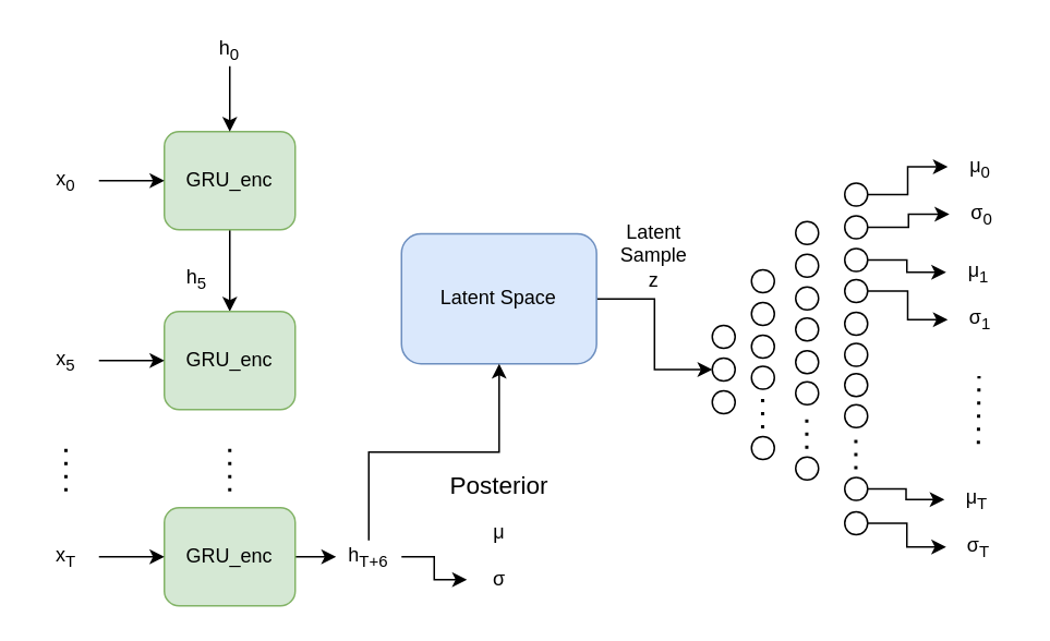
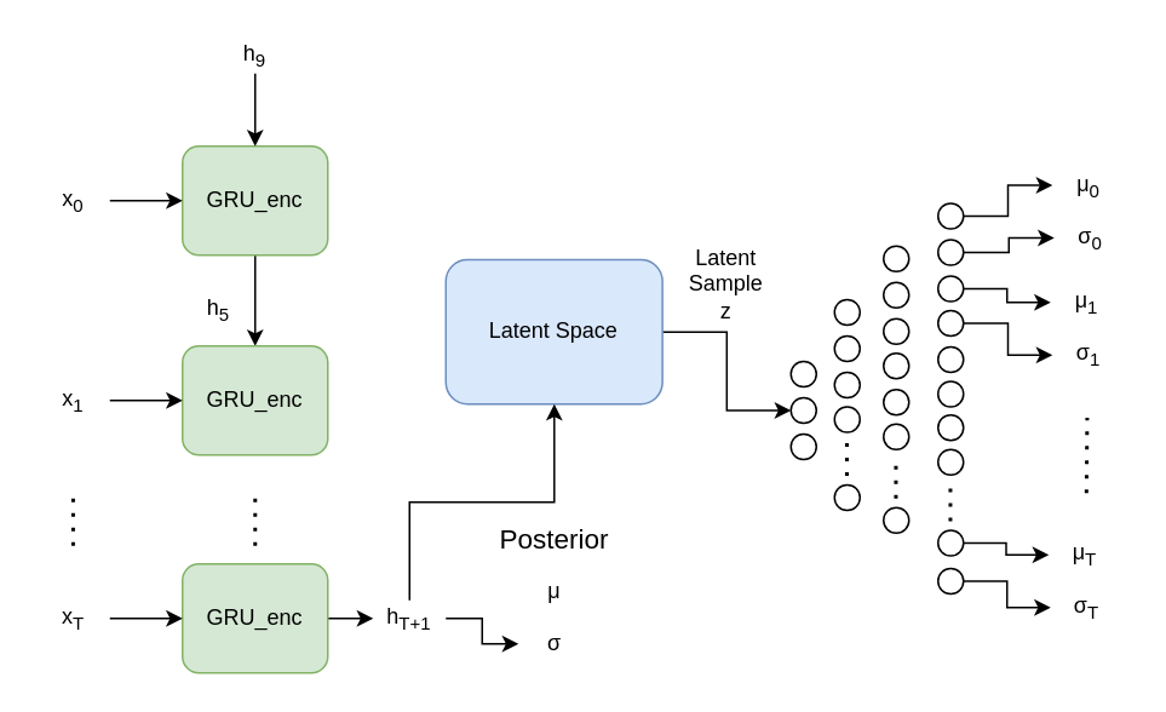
  <mxCell id="0" />
  <mxCell id="1" parent="0" />
  <mxCell id="2" value="" style="edgeStyle=orthogonalEdgeStyle;rounded=0;orthogonalLoop=1;jettySize=auto;html=1;" parent="1" source="3" target="4" edge="1"><mxGeometry relative="1" as="geometry" /></mxCell>
  <mxCell id="3" value="GRU_enc" style="rounded=1;whiteSpace=wrap;html=1;fillColor=#d5e8d4;strokeColor=#82b366;" parent="1" vertex="1"><mxGeometry x="100" y="80" width="80" height="60" as="geometry" /></mxCell>
  <mxCell id="4" value="GRU_enc" style="rounded=1;whiteSpace=wrap;html=1;fillColor=#d5e8d4;strokeColor=#82b366;" parent="1" vertex="1"><mxGeometry x="100" y="190" width="80" height="60" as="geometry" /></mxCell>
  <mxCell id="5" value="" style="edgeStyle=orthogonalEdgeStyle;rounded=0;orthogonalLoop=1;jettySize=auto;html=1;" parent="1" source="6" target="22" edge="1"><mxGeometry relative="1" as="geometry" /></mxCell>
  <mxCell id="6" value="GRU_enc" style="rounded=1;whiteSpace=wrap;html=1;fillColor=#d5e8d4;strokeColor=#82b366;" parent="1" vertex="1"><mxGeometry x="100" y="310" width="80" height="60" as="geometry" /></mxCell>
  <mxCell id="7" value="" style="edgeStyle=orthogonalEdgeStyle;rounded=0;orthogonalLoop=1;jettySize=auto;html=1;" parent="1" source="8" target="3" edge="1"><mxGeometry relative="1" as="geometry" /></mxCell>
  <mxCell id="8" value="x&lt;sub&gt;0&lt;/sub&gt;" style="text;html=1;strokeColor=none;fillColor=none;align=center;verticalAlign=middle;whiteSpace=wrap;rounded=0;" parent="1" vertex="1"><mxGeometry x="20" y="100" width="40" height="20" as="geometry" /></mxCell>
  <mxCell id="9" value="" style="edgeStyle=orthogonalEdgeStyle;rounded=0;orthogonalLoop=1;jettySize=auto;html=1;" parent="1" source="10" edge="1"><mxGeometry relative="1" as="geometry"><mxPoint x="100" y="220" as="targetPoint" /></mxGeometry></mxCell>
- <mxCell id="10" value="x&lt;sub&gt;5&lt;/sub&gt;" style="text;html=1;strokeColor=none;fillColor=none;align=center;verticalAlign=middle;whiteSpace=wrap;rounded=0;" parent="1" vertex="1"><mxGeometry x="20" y="210" width="40" height="20" as="geometry" /></mxCell>
+ <mxCell id="10" value="x&lt;sub&gt;1&lt;/sub&gt;" style="text;html=1;strokeColor=none;fillColor=none;align=center;verticalAlign=middle;whiteSpace=wrap;rounded=0;" parent="1" vertex="1"><mxGeometry x="20" y="210" width="40" height="20" as="geometry" /></mxCell>
  <mxCell id="11" value="" style="edgeStyle=orthogonalEdgeStyle;rounded=0;orthogonalLoop=1;jettySize=auto;html=1;" parent="1" source="12" edge="1"><mxGeometry relative="1" as="geometry"><mxPoint x="100" y="340" as="targetPoint" /></mxGeometry></mxCell>
  <mxCell id="12" value="x&lt;sub&gt;T&lt;/sub&gt;" style="text;html=1;strokeColor=none;fillColor=none;align=center;verticalAlign=middle;whiteSpace=wrap;rounded=0;" parent="1" vertex="1"><mxGeometry x="20" y="330" width="40" height="20" as="geometry" /></mxCell>
  <mxCell id="13" value="" style="edgeStyle=orthogonalEdgeStyle;rounded=0;orthogonalLoop=1;jettySize=auto;html=1;" parent="1" source="14" target="3" edge="1"><mxGeometry relative="1" as="geometry" /></mxCell>
- <mxCell id="14" value="h&lt;sub&gt;0&lt;/sub&gt;" style="text;html=1;strokeColor=none;fillColor=none;align=center;verticalAlign=middle;whiteSpace=wrap;rounded=0;" parent="1" vertex="1"><mxGeometry x="120" y="20" width="40" height="20" as="geometry" /></mxCell>
+ <mxCell id="14" value="h&lt;sub&gt;9&lt;/sub&gt;" style="text;html=1;strokeColor=none;fillColor=none;align=center;verticalAlign=middle;whiteSpace=wrap;rounded=0;" parent="1" vertex="1"><mxGeometry x="120" y="20" width="40" height="20" as="geometry" /></mxCell>
  <mxCell id="15" value="h&lt;sub&gt;5&lt;/sub&gt;" style="text;html=1;strokeColor=none;fillColor=none;align=center;verticalAlign=middle;whiteSpace=wrap;rounded=0;" parent="1" vertex="1"><mxGeometry x="100" y="160" width="40" height="20" as="geometry" /></mxCell>
  <mxCell id="16" value="" style="endArrow=none;dashed=1;html=1;dashPattern=1 3;strokeWidth=2;" parent="1" edge="1"><mxGeometry width="50" height="50" relative="1" as="geometry"><mxPoint x="140" y="300" as="sourcePoint" /><mxPoint x="140" y="270" as="targetPoint" /></mxGeometry></mxCell>
  <mxCell id="17" style="edgeStyle=orthogonalEdgeStyle;rounded=0;orthogonalLoop=1;jettySize=auto;html=1;exitX=1;exitY=0.5;exitDx=0;exitDy=0;entryX=0;entryY=0.5;entryDx=0;entryDy=0;" edge="1" parent="1" source="18" target="27"><mxGeometry relative="1" as="geometry" /></mxCell>
  <mxCell id="18" value="Latent Space" style="whiteSpace=wrap;html=1;fillColor=#dae8fc;strokeColor=#6c8ebf;rounded=1;" parent="1" vertex="1"><mxGeometry x="245" y="142.5" width="119.25" height="79.5" as="geometry" /></mxCell>
  <mxCell id="19" value="" style="endArrow=none;dashed=1;html=1;dashPattern=1 3;strokeWidth=2;" parent="1" edge="1"><mxGeometry width="50" height="50" relative="1" as="geometry"><mxPoint x="39.8" y="300" as="sourcePoint" /><mxPoint x="39.8" y="270" as="targetPoint" /></mxGeometry></mxCell>
  <mxCell id="20" style="edgeStyle=orthogonalEdgeStyle;rounded=0;orthogonalLoop=1;jettySize=auto;html=1;" parent="1" source="22" target="18" edge="1"><mxGeometry relative="1" as="geometry" /></mxCell>
  <mxCell id="21" style="edgeStyle=orthogonalEdgeStyle;rounded=0;orthogonalLoop=1;jettySize=auto;html=1;exitX=1;exitY=0.5;exitDx=0;exitDy=0;entryX=0;entryY=0.5;entryDx=0;entryDy=0;" parent="1" source="22" target="24" edge="1"><mxGeometry relative="1" as="geometry" /></mxCell>
- <mxCell id="22" value="h&lt;sub&gt;T+6&lt;/sub&gt;" style="text;html=1;strokeColor=none;fillColor=none;align=center;verticalAlign=middle;whiteSpace=wrap;rounded=0;" parent="1" vertex="1"><mxGeometry x="205" y="330" width="40" height="20" as="geometry" /></mxCell>
+ <mxCell id="22" value="h&lt;sub&gt;T+1&lt;/sub&gt;" style="text;html=1;strokeColor=none;fillColor=none;align=center;verticalAlign=middle;whiteSpace=wrap;rounded=0;" parent="1" vertex="1"><mxGeometry x="205" y="330" width="40" height="20" as="geometry" /></mxCell>
  <mxCell id="23" value="μ" style="text;html=1;strokeColor=none;fillColor=none;align=center;verticalAlign=middle;whiteSpace=wrap;rounded=0;" parent="1" vertex="1"><mxGeometry x="285" y="315" width="40" height="20" as="geometry" /></mxCell>
  <mxCell id="24" value="σ" style="text;html=1;strokeColor=none;fillColor=none;align=center;verticalAlign=middle;whiteSpace=wrap;rounded=0;" parent="1" vertex="1"><mxGeometry x="285" y="344" width="40" height="20" as="geometry" /></mxCell>
  <mxCell id="25" value="&lt;font style=&quot;font-size: 15px&quot;&gt;Posterior&lt;/font&gt;" style="text;html=1;strokeColor=none;fillColor=none;align=center;verticalAlign=middle;whiteSpace=wrap;rounded=0;" parent="1" vertex="1"><mxGeometry x="285" y="286" width="40" height="20" as="geometry" /></mxCell>
  <mxCell id="26" value="" style="ellipse;whiteSpace=wrap;html=1;aspect=fixed;" vertex="1" parent="1"><mxGeometry x="435" y="198.5" width="14" height="14" as="geometry" /></mxCell>
  <mxCell id="27" value="" style="ellipse;whiteSpace=wrap;html=1;aspect=fixed;" vertex="1" parent="1"><mxGeometry x="435" y="218.5" width="14" height="14" as="geometry" /></mxCell>
  <mxCell id="28" value="" style="ellipse;whiteSpace=wrap;html=1;aspect=fixed;" vertex="1" parent="1"><mxGeometry x="435" y="238.5" width="14" height="14" as="geometry" /></mxCell>
  <mxCell id="29" value="" style="ellipse;whiteSpace=wrap;html=1;aspect=fixed;" vertex="1" parent="1"><mxGeometry x="459" y="164.5" width="14" height="14" as="geometry" /></mxCell>
  <mxCell id="30" value="" style="ellipse;whiteSpace=wrap;html=1;aspect=fixed;" vertex="1" parent="1"><mxGeometry x="459" y="184.5" width="14" height="14" as="geometry" /></mxCell>
  <mxCell id="31" value="" style="ellipse;whiteSpace=wrap;html=1;aspect=fixed;" vertex="1" parent="1"><mxGeometry x="459" y="204.5" width="14" height="14" as="geometry" /></mxCell>
  <mxCell id="32" value="" style="ellipse;whiteSpace=wrap;html=1;aspect=fixed;" vertex="1" parent="1"><mxGeometry x="459" y="223.5" width="14" height="14" as="geometry" /></mxCell>
  <mxCell id="33" value="" style="ellipse;whiteSpace=wrap;html=1;aspect=fixed;" vertex="1" parent="1"><mxGeometry x="459" y="266.5" width="14" height="14" as="geometry" /></mxCell>
  <mxCell id="34" value="" style="endArrow=none;dashed=1;html=1;dashPattern=1 3;strokeWidth=2;" edge="1" parent="1"><mxGeometry width="50" height="50" relative="1" as="geometry"><mxPoint x="465.8" y="261.5" as="sourcePoint" /><mxPoint x="465.8" y="241.5" as="targetPoint" /></mxGeometry></mxCell>
  <mxCell id="35" value="" style="ellipse;whiteSpace=wrap;html=1;aspect=fixed;" vertex="1" parent="1"><mxGeometry x="486" y="135" width="14" height="14" as="geometry" /></mxCell>
  <mxCell id="36" value="" style="ellipse;whiteSpace=wrap;html=1;aspect=fixed;" vertex="1" parent="1"><mxGeometry x="486" y="155" width="14" height="14" as="geometry" /></mxCell>
  <mxCell id="37" value="" style="ellipse;whiteSpace=wrap;html=1;aspect=fixed;" vertex="1" parent="1"><mxGeometry x="486" y="175" width="14" height="14" as="geometry" /></mxCell>
  <mxCell id="38" value="" style="ellipse;whiteSpace=wrap;html=1;aspect=fixed;" vertex="1" parent="1"><mxGeometry x="486" y="194" width="14" height="14" as="geometry" /></mxCell>
  <mxCell id="39" value="" style="ellipse;whiteSpace=wrap;html=1;aspect=fixed;" vertex="1" parent="1"><mxGeometry x="486" y="214" width="14" height="14" as="geometry" /></mxCell>
  <mxCell id="40" value="" style="ellipse;whiteSpace=wrap;html=1;aspect=fixed;" vertex="1" parent="1"><mxGeometry x="486" y="233" width="14" height="14" as="geometry" /></mxCell>
  <mxCell id="41" value="" style="ellipse;whiteSpace=wrap;html=1;aspect=fixed;" vertex="1" parent="1"><mxGeometry x="486" y="279" width="14" height="14" as="geometry" /></mxCell>
  <mxCell id="42" value="" style="endArrow=none;dashed=1;html=1;dashPattern=1 3;strokeWidth=2;" edge="1" parent="1"><mxGeometry width="50" height="50" relative="1" as="geometry"><mxPoint x="492.8" y="274" as="sourcePoint" /><mxPoint x="492.8" y="254" as="targetPoint" /></mxGeometry></mxCell>
  <mxCell id="43" style="edgeStyle=orthogonalEdgeStyle;rounded=0;orthogonalLoop=1;jettySize=auto;html=1;exitX=1;exitY=0.5;exitDx=0;exitDy=0;entryX=0;entryY=0.5;entryDx=0;entryDy=0;" edge="1" parent="1" source="44" target="61"><mxGeometry relative="1" as="geometry" /></mxCell>
  <mxCell id="44" value="" style="ellipse;whiteSpace=wrap;html=1;aspect=fixed;" vertex="1" parent="1"><mxGeometry x="516" y="111.5" width="14" height="14" as="geometry" /></mxCell>
  <mxCell id="45" style="edgeStyle=orthogonalEdgeStyle;rounded=0;orthogonalLoop=1;jettySize=auto;html=1;exitX=1;exitY=0.5;exitDx=0;exitDy=0;entryX=0;entryY=0.5;entryDx=0;entryDy=0;" edge="1" parent="1" source="46" target="62"><mxGeometry relative="1" as="geometry" /></mxCell>
  <mxCell id="46" value="" style="ellipse;whiteSpace=wrap;html=1;aspect=fixed;" vertex="1" parent="1"><mxGeometry x="516" y="131.5" width="14" height="14" as="geometry" /></mxCell>
  <mxCell id="47" style="edgeStyle=orthogonalEdgeStyle;rounded=0;orthogonalLoop=1;jettySize=auto;html=1;exitX=1;exitY=0.5;exitDx=0;exitDy=0;entryX=0;entryY=0.5;entryDx=0;entryDy=0;" edge="1" parent="1" source="48" target="63"><mxGeometry relative="1" as="geometry" /></mxCell>
  <mxCell id="48" value="" style="ellipse;whiteSpace=wrap;html=1;aspect=fixed;" vertex="1" parent="1"><mxGeometry x="516" y="151.5" width="14" height="14" as="geometry" /></mxCell>
  <mxCell id="49" style="edgeStyle=orthogonalEdgeStyle;rounded=0;orthogonalLoop=1;jettySize=auto;html=1;exitX=1;exitY=0.5;exitDx=0;exitDy=0;entryX=0;entryY=0.5;entryDx=0;entryDy=0;" edge="1" parent="1" source="50" target="64"><mxGeometry relative="1" as="geometry" /></mxCell>
  <mxCell id="50" value="" style="ellipse;whiteSpace=wrap;html=1;aspect=fixed;" vertex="1" parent="1"><mxGeometry x="516" y="170.5" width="14" height="14" as="geometry" /></mxCell>
  <mxCell id="51" value="" style="ellipse;whiteSpace=wrap;html=1;aspect=fixed;" vertex="1" parent="1"><mxGeometry x="516" y="190.5" width="14" height="14" as="geometry" /></mxCell>
  <mxCell id="52" value="" style="ellipse;whiteSpace=wrap;html=1;aspect=fixed;" vertex="1" parent="1"><mxGeometry x="516" y="209.5" width="14" height="14" as="geometry" /></mxCell>
  <mxCell id="53" value="" style="ellipse;whiteSpace=wrap;html=1;aspect=fixed;" vertex="1" parent="1"><mxGeometry x="516" y="228" width="14" height="14" as="geometry" /></mxCell>
  <mxCell id="54" value="" style="ellipse;whiteSpace=wrap;html=1;aspect=fixed;" vertex="1" parent="1"><mxGeometry x="516" y="247" width="14" height="14" as="geometry" /></mxCell>
  <mxCell id="55" style="edgeStyle=orthogonalEdgeStyle;rounded=0;orthogonalLoop=1;jettySize=auto;html=1;exitX=1;exitY=0.5;exitDx=0;exitDy=0;entryX=0;entryY=0.5;entryDx=0;entryDy=0;" edge="1" parent="1" source="56" target="65"><mxGeometry relative="1" as="geometry" /></mxCell>
  <mxCell id="56" value="" style="ellipse;whiteSpace=wrap;html=1;aspect=fixed;" vertex="1" parent="1"><mxGeometry x="516" y="291.5" width="14" height="14" as="geometry" /></mxCell>
  <mxCell id="57" value="" style="endArrow=none;dashed=1;html=1;dashPattern=1 3;strokeWidth=2;" edge="1" parent="1"><mxGeometry width="50" height="50" relative="1" as="geometry"><mxPoint x="522.8" y="286.5" as="sourcePoint" /><mxPoint x="522.8" y="266.5" as="targetPoint" /></mxGeometry></mxCell>
  <mxCell id="58" style="edgeStyle=orthogonalEdgeStyle;rounded=0;orthogonalLoop=1;jettySize=auto;html=1;exitX=1;exitY=0.5;exitDx=0;exitDy=0;entryX=0;entryY=0.5;entryDx=0;entryDy=0;" edge="1" parent="1" source="59" target="66"><mxGeometry relative="1" as="geometry" /></mxCell>
  <mxCell id="59" value="" style="ellipse;whiteSpace=wrap;html=1;aspect=fixed;" vertex="1" parent="1"><mxGeometry x="516" y="312.5" width="14" height="14" as="geometry" /></mxCell>
  <mxCell id="60" value="" style="endArrow=none;dashed=1;html=1;dashPattern=1 3;strokeWidth=2;" edge="1" parent="1"><mxGeometry width="50" height="50" relative="1" as="geometry"><mxPoint x="597.71" y="271" as="sourcePoint" /><mxPoint x="598.12" y="229.5" as="targetPoint" /></mxGeometry></mxCell>
  <mxCell id="61" value="μ&lt;sub&gt;0&lt;/sub&gt;" style="text;html=1;strokeColor=none;fillColor=none;align=center;verticalAlign=middle;whiteSpace=wrap;rounded=0;" vertex="1" parent="1"><mxGeometry x="579" y="91.5" width="40" height="20" as="geometry" /></mxCell>
  <mxCell id="62" value="σ&lt;sub&gt;0&lt;/sub&gt;" style="text;html=1;strokeColor=none;fillColor=none;align=center;verticalAlign=middle;whiteSpace=wrap;rounded=0;" vertex="1" parent="1"><mxGeometry x="580" y="120.5" width="40" height="20" as="geometry" /></mxCell>
  <mxCell id="63" value="μ&lt;sub&gt;1&lt;/sub&gt;" style="text;html=1;strokeColor=none;fillColor=none;align=center;verticalAlign=middle;whiteSpace=wrap;rounded=0;" vertex="1" parent="1"><mxGeometry x="578" y="156" width="40" height="20" as="geometry" /></mxCell>
  <mxCell id="64" value="σ&lt;sub&gt;1&lt;/sub&gt;" style="text;html=1;strokeColor=none;fillColor=none;align=center;verticalAlign=middle;whiteSpace=wrap;rounded=0;" vertex="1" parent="1"><mxGeometry x="579" y="185" width="40" height="20" as="geometry" /></mxCell>
  <mxCell id="65" value="μ&lt;sub&gt;T&lt;/sub&gt;" style="text;html=1;strokeColor=none;fillColor=none;align=center;verticalAlign=middle;whiteSpace=wrap;rounded=0;" vertex="1" parent="1"><mxGeometry x="577" y="295" width="40" height="20" as="geometry" /></mxCell>
  <mxCell id="66" value="σ&lt;sub&gt;T&lt;/sub&gt;" style="text;html=1;strokeColor=none;fillColor=none;align=center;verticalAlign=middle;whiteSpace=wrap;rounded=0;" vertex="1" parent="1"><mxGeometry x="578" y="324" width="40" height="20" as="geometry" /></mxCell>
  <mxCell id="67" value="&lt;div&gt;Latent&lt;/div&gt;&lt;div&gt;Sample&lt;/div&gt;&lt;div&gt;z&lt;br&gt;&lt;/div&gt;" style="text;html=1;align=center;verticalAlign=middle;resizable=0;points=[];autosize=1;strokeColor=none;" vertex="1" parent="1"><mxGeometry x="369" y="131" width="60" height="50" as="geometry" /></mxCell>
